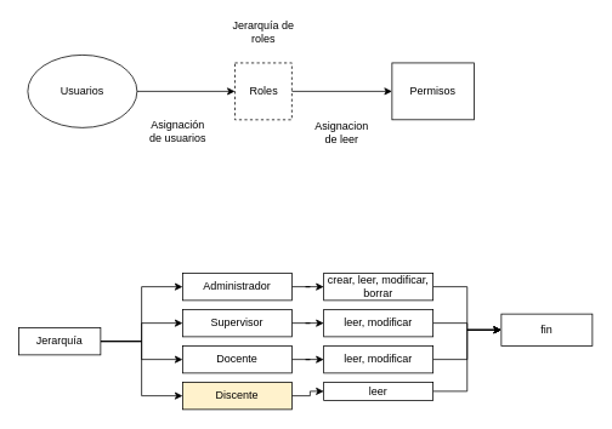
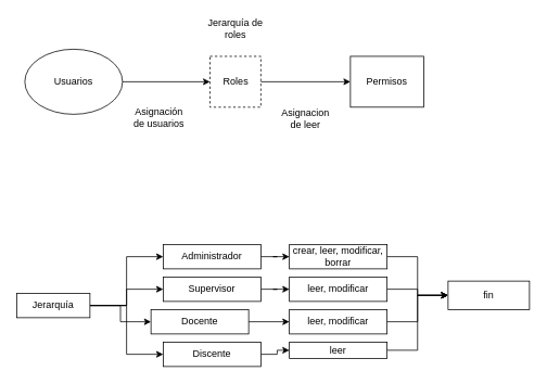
  <mxCell id="0" />
  <mxCell id="1" parent="0" />
  <mxCell id="2" value="Roles" style="whiteSpace=wrap;html=1;aspect=fixed;dashed=1;" parent="1" vertex="1"><mxGeometry x="257.5" y="68.75" width="62.5" height="62.5" as="geometry" /></mxCell>
  <mxCell id="3" value="" style="endArrow=classic;html=1;rounded=0;entryX=0;entryY=0.5;entryDx=0;entryDy=0;exitX=1;exitY=0.5;exitDx=0;exitDy=0;" parent="1" source="5" target="2" edge="1"><mxGeometry width="50" height="50" relative="1" as="geometry"><mxPoint x="250" y="150" as="sourcePoint" /><mxPoint x="300" y="100" as="targetPoint" /></mxGeometry></mxCell>
  <mxCell id="4" value="" style="endArrow=classic;html=1;rounded=0;exitX=1;exitY=0.5;exitDx=0;exitDy=0;" parent="1" source="2" target="6" edge="1"><mxGeometry width="50" height="50" relative="1" as="geometry"><mxPoint x="250" y="150" as="sourcePoint" /><mxPoint x="360" y="115" as="targetPoint" /></mxGeometry></mxCell>
  <mxCell id="5" value="Usuarios" style="ellipse;whiteSpace=wrap;html=1;" parent="1" vertex="1"><mxGeometry x="30" y="60" width="120" height="80" as="geometry" /></mxCell>
  <mxCell id="6" value="&lt;p style=&quot;font-size: 12px&quot;&gt;Permisos&lt;/p&gt;" style="rounded=0;whiteSpace=wrap;html=1;fontSize=12;" parent="1" vertex="1"><mxGeometry x="430" y="68.75" width="90" height="62.5" as="geometry" /></mxCell>
  <mxCell id="7" style="edgeStyle=orthogonalEdgeStyle;rounded=0;orthogonalLoop=1;jettySize=auto;html=1;entryX=0;entryY=0.5;entryDx=0;entryDy=0;" parent="1" source="11" target="13" edge="1"><mxGeometry relative="1" as="geometry" /></mxCell>
  <mxCell id="8" style="edgeStyle=orthogonalEdgeStyle;rounded=0;orthogonalLoop=1;jettySize=auto;html=1;entryX=0;entryY=0.5;entryDx=0;entryDy=0;" parent="1" source="11" target="19" edge="1"><mxGeometry relative="1" as="geometry" /></mxCell>
  <mxCell id="9" style="edgeStyle=orthogonalEdgeStyle;rounded=0;orthogonalLoop=1;jettySize=auto;html=1;entryX=0;entryY=0.5;entryDx=0;entryDy=0;" parent="1" source="11" target="15" edge="1"><mxGeometry relative="1" as="geometry" /></mxCell>
  <mxCell id="10" style="edgeStyle=orthogonalEdgeStyle;rounded=0;orthogonalLoop=1;jettySize=auto;html=1;entryX=0;entryY=0.5;entryDx=0;entryDy=0;" parent="1" source="11" target="17" edge="1"><mxGeometry relative="1" as="geometry" /></mxCell>
  <mxCell id="11" value="Jerarquía" style="rounded=0;whiteSpace=wrap;html=1;" parent="1" vertex="1"><mxGeometry x="20" y="360" width="90" height="30" as="geometry" /></mxCell>
  <mxCell id="12" style="edgeStyle=orthogonalEdgeStyle;rounded=0;orthogonalLoop=1;jettySize=auto;html=1;entryX=0;entryY=0.5;entryDx=0;entryDy=0;" parent="1" source="13" target="21" edge="1"><mxGeometry relative="1" as="geometry" /></mxCell>
  <mxCell id="13" value="Administrador" style="rounded=0;whiteSpace=wrap;html=1;" parent="1" vertex="1"><mxGeometry x="200" y="300" width="120" height="30" as="geometry" /></mxCell>
  <mxCell id="14" style="edgeStyle=orthogonalEdgeStyle;rounded=0;orthogonalLoop=1;jettySize=auto;html=1;entryX=0;entryY=0.5;entryDx=0;entryDy=0;" parent="1" source="15" target="23" edge="1"><mxGeometry relative="1" as="geometry" /></mxCell>
- <mxCell id="15" value="Docente" style="rounded=0;whiteSpace=wrap;html=1;" parent="1" vertex="1"><mxGeometry x="200" y="380" width="120" height="30" as="geometry" /></mxCell>
+ <mxCell id="15" value="Docente" style="rounded=0;whiteSpace=wrap;html=1;" parent="1" vertex="1"><mxGeometry x="185" y="380" width="120" height="30" as="geometry" /></mxCell>
  <mxCell id="16" style="edgeStyle=orthogonalEdgeStyle;rounded=0;orthogonalLoop=1;jettySize=auto;html=1;entryX=0;entryY=0.5;entryDx=0;entryDy=0;" parent="1" source="17" target="25" edge="1"><mxGeometry relative="1" as="geometry" /></mxCell>
- <mxCell id="17" value="Discente" style="rounded=0;whiteSpace=wrap;html=1;fillColor=#fff2cc;" parent="1" vertex="1"><mxGeometry x="200" y="420" width="120" height="30" as="geometry" /></mxCell>
+ <mxCell id="17" value="Discente" style="rounded=0;whiteSpace=wrap;html=1;" parent="1" vertex="1"><mxGeometry x="200" y="420" width="120" height="30" as="geometry" /></mxCell>
  <mxCell id="18" style="edgeStyle=orthogonalEdgeStyle;rounded=0;orthogonalLoop=1;jettySize=auto;html=1;entryX=0;entryY=0.5;entryDx=0;entryDy=0;" parent="1" source="19" target="27" edge="1"><mxGeometry relative="1" as="geometry" /></mxCell>
  <mxCell id="19" value="Supervisor" style="rounded=0;whiteSpace=wrap;html=1;" parent="1" vertex="1"><mxGeometry x="200" y="340" width="120" height="30" as="geometry" /></mxCell>
  <mxCell id="20" style="edgeStyle=orthogonalEdgeStyle;rounded=0;orthogonalLoop=1;jettySize=auto;html=1;entryX=0;entryY=0.5;entryDx=0;entryDy=0;" parent="1" source="21" target="28" edge="1"><mxGeometry relative="1" as="geometry" /></mxCell>
  <mxCell id="21" value="crear, leer, modificar, borrar" style="rounded=0;whiteSpace=wrap;html=1;" parent="1" vertex="1"><mxGeometry x="355" y="300" width="120" height="30" as="geometry" /></mxCell>
  <mxCell id="22" style="edgeStyle=orthogonalEdgeStyle;rounded=0;orthogonalLoop=1;jettySize=auto;html=1;" parent="1" source="23" target="28" edge="1"><mxGeometry relative="1" as="geometry" /></mxCell>
  <mxCell id="23" value="leer, modificar" style="rounded=0;whiteSpace=wrap;html=1;" parent="1" vertex="1"><mxGeometry x="355" y="380" width="120" height="30" as="geometry" /></mxCell>
  <mxCell id="24" style="edgeStyle=orthogonalEdgeStyle;rounded=0;orthogonalLoop=1;jettySize=auto;html=1;entryX=0;entryY=0.5;entryDx=0;entryDy=0;" parent="1" source="25" target="28" edge="1"><mxGeometry relative="1" as="geometry" /></mxCell>
  <mxCell id="25" value="leer" style="rounded=0;whiteSpace=wrap;html=1;" parent="1" vertex="1"><mxGeometry x="355" y="420" width="120" height="20" as="geometry" /></mxCell>
  <mxCell id="26" style="edgeStyle=orthogonalEdgeStyle;rounded=0;orthogonalLoop=1;jettySize=auto;html=1;" parent="1" source="27" target="28" edge="1"><mxGeometry relative="1" as="geometry" /></mxCell>
  <mxCell id="27" value="leer, modificar" style="rounded=0;whiteSpace=wrap;html=1;" parent="1" vertex="1"><mxGeometry x="355" y="340" width="120" height="30" as="geometry" /></mxCell>
  <mxCell id="28" value="fin" style="rounded=0;whiteSpace=wrap;html=1;" parent="1" vertex="1"><mxGeometry x="550" y="345" width="100" height="35" as="geometry" /></mxCell>
  <mxCell id="29" value="Asignación de usuarios" style="text;html=1;strokeColor=none;fillColor=none;align=center;verticalAlign=middle;whiteSpace=wrap;rounded=0;" vertex="1" parent="1"><mxGeometry x="160" y="128.75" width="70" height="30" as="geometry" /></mxCell>
  <mxCell id="30" value="Asignacion de leer" style="text;html=1;strokeColor=none;fillColor=none;align=center;verticalAlign=middle;whiteSpace=wrap;rounded=0;" vertex="1" parent="1"><mxGeometry x="340" y="131.25" width="70" height="27.5" as="geometry" /></mxCell>
  <mxCell id="31" value="Jerarquía de roles" style="text;html=1;strokeColor=none;fillColor=none;align=center;verticalAlign=middle;whiteSpace=wrap;rounded=0;" vertex="1" parent="1"><mxGeometry x="253.75" y="20" width="70" height="30" as="geometry" /></mxCell>
